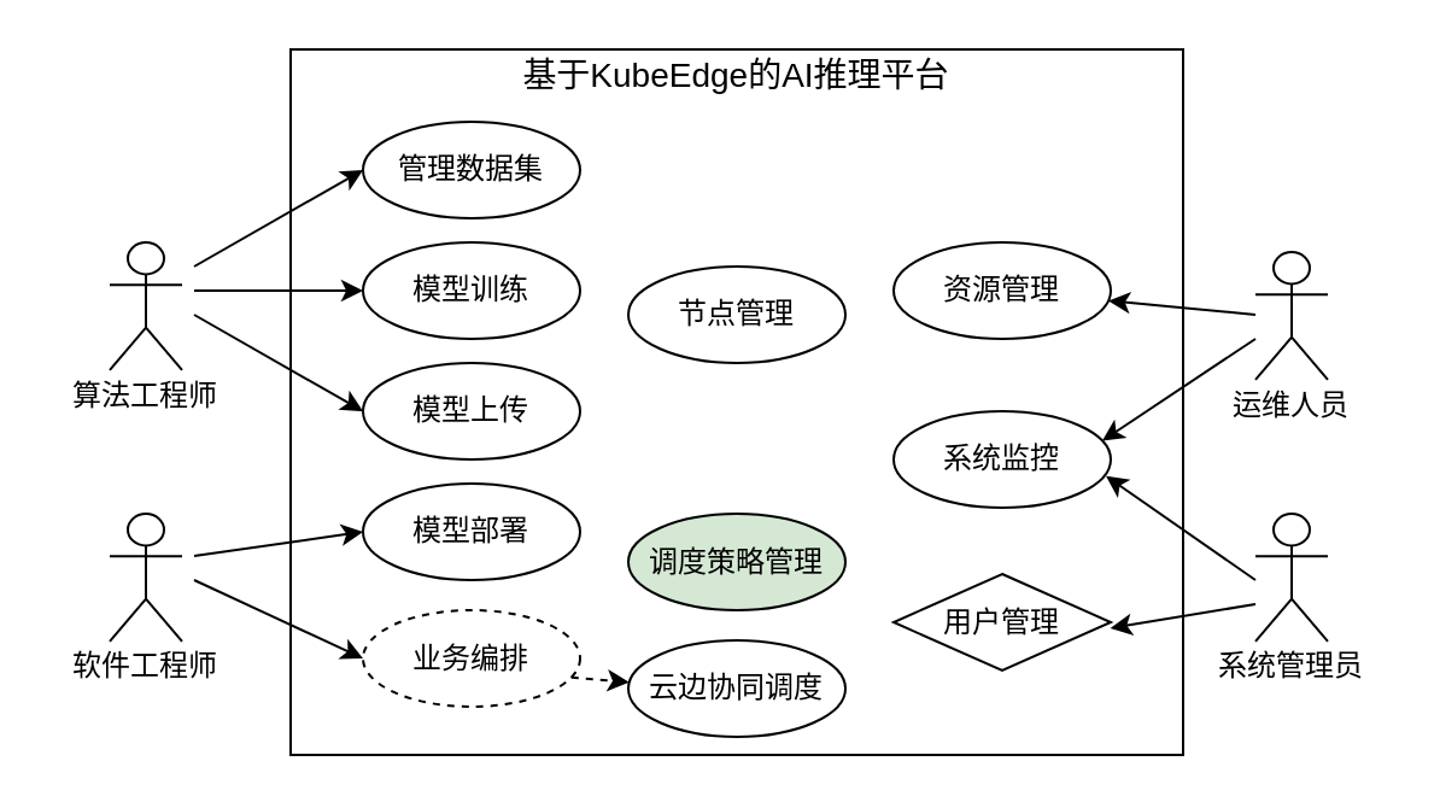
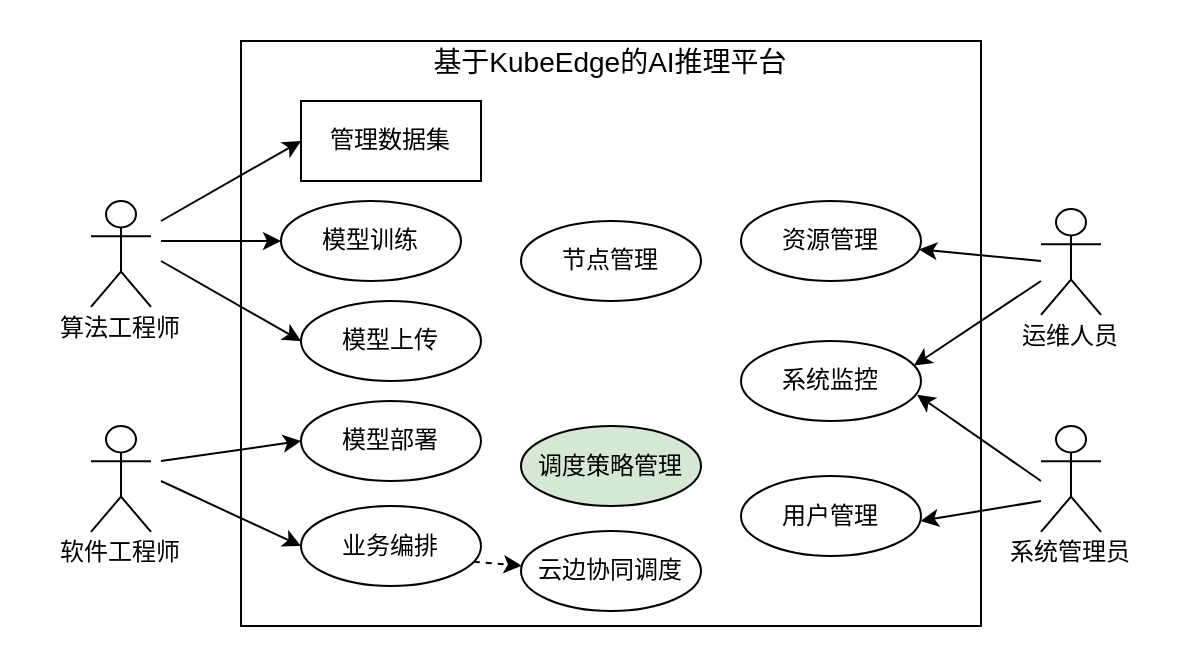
  <mxCell id="0" />
  <mxCell id="1" parent="0" />
  <mxCell id="2" value="" style="rounded=0;whiteSpace=wrap;html=1;" parent="1" vertex="1"><mxGeometry x="120" y="20" width="370" height="292.5" as="geometry" /></mxCell>
  <mxCell id="3" value="" style="group" vertex="1" connectable="0" parent="1"><mxGeometry x="20" y="100" width="80" height="75" as="geometry" /></mxCell>
  <mxCell id="4" value="" style="shape=umlActor;verticalLabelPosition=bottom;verticalAlign=top;html=1;container=0;" parent="3" vertex="1"><mxGeometry x="25" width="30" height="52.941" as="geometry" /></mxCell>
  <mxCell id="5" value="&lt;div&gt;算法工程师&lt;/div&gt;" style="text;html=1;align=center;verticalAlign=middle;whiteSpace=wrap;rounded=0;container=0;" vertex="1" parent="3"><mxGeometry y="52.941" width="80" height="22.059" as="geometry" /></mxCell>
  <mxCell id="6" value="" style="group" vertex="1" connectable="0" parent="1"><mxGeometry x="20" y="212.5" width="80" height="75" as="geometry" /></mxCell>
  <mxCell id="7" value="" style="shape=umlActor;verticalLabelPosition=bottom;verticalAlign=top;html=1;container=0;" vertex="1" parent="6"><mxGeometry x="25" width="30" height="52.941" as="geometry" /></mxCell>
  <mxCell id="8" value="&lt;div&gt;软件工程师&lt;/div&gt;" style="text;html=1;align=center;verticalAlign=middle;whiteSpace=wrap;rounded=0;container=0;" vertex="1" parent="6"><mxGeometry y="52.941" width="80" height="22.059" as="geometry" /></mxCell>
- <mxCell id="9" value="&lt;div&gt;模型训练&lt;/div&gt;" style="ellipse;whiteSpace=wrap;html=1;" vertex="1" parent="1"><mxGeometry x="150" y="100" width="90" height="40" as="geometry" /></mxCell>
- <mxCell id="10" value="&lt;div&gt;管理数据集&lt;/div&gt;" style="ellipse;whiteSpace=wrap;html=1;" vertex="1" parent="1"><mxGeometry x="150" y="50" width="90" height="40" as="geometry" /></mxCell>
+ <mxCell id="9" value="&lt;div&gt;模型训练&lt;/div&gt;" style="ellipse;whiteSpace=wrap;html=1;" vertex="1" parent="1"><mxGeometry x="140" y="100" width="90" height="40" as="geometry" /></mxCell>
+ <mxCell id="10" value="&lt;div&gt;管理数据集&lt;/div&gt;" style="whiteSpace=wrap;html=1;rounded=0;" vertex="1" parent="1"><mxGeometry x="150" y="50" width="90" height="40" as="geometry" /></mxCell>
  <mxCell id="11" value="" style="endArrow=classic;html=1;rounded=0;" edge="1" parent="1" target="9"><mxGeometry width="50" height="50" relative="1" as="geometry"><mxPoint x="80" y="120" as="sourcePoint" /><mxPoint x="260" y="0" as="targetPoint" /></mxGeometry></mxCell>
  <mxCell id="12" value="" style="endArrow=classic;html=1;rounded=0;entryX=0;entryY=0.5;entryDx=0;entryDy=0;" edge="1" parent="1" target="10"><mxGeometry width="50" height="50" relative="1" as="geometry"><mxPoint x="80" y="110" as="sourcePoint" /><mxPoint x="165" y="147" as="targetPoint" /></mxGeometry></mxCell>
  <mxCell id="13" value="模型部署" style="ellipse;whiteSpace=wrap;html=1;" vertex="1" parent="1"><mxGeometry x="150" y="200" width="90" height="40" as="geometry" /></mxCell>
  <mxCell id="14" value="" style="group" vertex="1" connectable="0" parent="1"><mxGeometry x="495" y="104" width="80" height="75" as="geometry" /></mxCell>
  <mxCell id="15" value="" style="shape=umlActor;verticalLabelPosition=bottom;verticalAlign=top;html=1;container=0;" vertex="1" parent="14"><mxGeometry x="25" width="30" height="52.941" as="geometry" /></mxCell>
  <mxCell id="16" value="&lt;div&gt;运维人员&lt;/div&gt;" style="text;html=1;align=center;verticalAlign=middle;whiteSpace=wrap;rounded=0;container=0;" vertex="1" parent="14"><mxGeometry y="52.941" width="80" height="22.059" as="geometry" /></mxCell>
  <mxCell id="17" value="" style="group" vertex="1" connectable="0" parent="1"><mxGeometry x="495" y="212.5" width="80" height="75" as="geometry" /></mxCell>
  <mxCell id="18" value="" style="shape=umlActor;verticalLabelPosition=bottom;verticalAlign=top;html=1;container=0;" vertex="1" parent="17"><mxGeometry x="25" width="30" height="52.941" as="geometry" /></mxCell>
  <mxCell id="19" value="&lt;div&gt;系统管理员&lt;/div&gt;" style="text;html=1;align=center;verticalAlign=middle;whiteSpace=wrap;rounded=0;container=0;" vertex="1" parent="17"><mxGeometry y="52.941" width="80" height="22.059" as="geometry" /></mxCell>
- <mxCell id="20" value="用户管理" style="rhombus;whiteSpace=wrap;html=1;" vertex="1" parent="1"><mxGeometry x="370" y="237.5" width="90" height="40" as="geometry" /></mxCell>
+ <mxCell id="20" value="用户管理" style="ellipse;whiteSpace=wrap;html=1;" vertex="1" parent="1"><mxGeometry x="370" y="237.5" width="90" height="40" as="geometry" /></mxCell>
  <mxCell id="21" value="&lt;div&gt;系统监控&lt;/div&gt;" style="ellipse;whiteSpace=wrap;html=1;" vertex="1" parent="1"><mxGeometry x="370" y="170" width="90" height="40" as="geometry" /></mxCell>
  <mxCell id="22" value="&lt;div&gt;资源管理&lt;/div&gt;" style="ellipse;whiteSpace=wrap;html=1;" vertex="1" parent="1"><mxGeometry x="370" y="100" width="90" height="40" as="geometry" /></mxCell>
  <mxCell id="23" value="&lt;div&gt;节点管理&lt;/div&gt;" style="ellipse;whiteSpace=wrap;html=1;" vertex="1" parent="1"><mxGeometry x="260" y="110" width="90" height="40" as="geometry" /></mxCell>
- <mxCell id="24" value="&lt;div&gt;&lt;span style=&quot;background-color: transparent; color: light-dark(rgb(0, 0, 0), rgb(255, 255, 255));&quot;&gt;业务编排&lt;/span&gt;&lt;/div&gt;" style="ellipse;whiteSpace=wrap;html=1;dashed=1;" vertex="1" parent="1"><mxGeometry x="150" y="252.5" width="90" height="40" as="geometry" /></mxCell>
+ <mxCell id="24" value="&lt;div&gt;&lt;span style=&quot;background-color: transparent; color: light-dark(rgb(0, 0, 0), rgb(255, 255, 255));&quot;&gt;业务编排&lt;/span&gt;&lt;/div&gt;" style="ellipse;whiteSpace=wrap;html=1;" vertex="1" parent="1"><mxGeometry x="150" y="252.5" width="90" height="40" as="geometry" /></mxCell>
  <mxCell id="25" value="" style="endArrow=classic;html=1;rounded=0;entryX=0;entryY=0.5;entryDx=0;entryDy=0;" edge="1" parent="1" target="24"><mxGeometry width="50" height="50" relative="1" as="geometry"><mxPoint x="80" y="240" as="sourcePoint" /><mxPoint x="160" y="120" as="targetPoint" /></mxGeometry></mxCell>
  <mxCell id="26" value="" style="endArrow=classic;html=1;rounded=0;entryX=0;entryY=0.5;entryDx=0;entryDy=0;" edge="1" parent="1" target="13"><mxGeometry width="50" height="50" relative="1" as="geometry"><mxPoint x="80" y="230" as="sourcePoint" /><mxPoint x="160" y="245" as="targetPoint" /></mxGeometry></mxCell>
  <mxCell id="27" value="&lt;div&gt;模型上传&lt;/div&gt;" style="ellipse;whiteSpace=wrap;html=1;" vertex="1" parent="1"><mxGeometry x="150" y="150" width="90" height="40" as="geometry" /></mxCell>
  <mxCell id="28" value="&lt;div&gt;云边协同调度&lt;/div&gt;" style="ellipse;whiteSpace=wrap;html=1;" vertex="1" parent="1"><mxGeometry x="260" y="265" width="90" height="40" as="geometry" /></mxCell>
  <mxCell id="29" value="&lt;div&gt;调度策略管理&lt;/div&gt;" style="ellipse;whiteSpace=wrap;html=1;fillColor=#d5e8d4;" vertex="1" parent="1"><mxGeometry x="260" y="212.5" width="90" height="40" as="geometry" /></mxCell>
  <mxCell id="30" value="" style="endArrow=classic;html=1;rounded=0;entryX=0;entryY=0.5;entryDx=0;entryDy=0;" edge="1" parent="1" target="27"><mxGeometry width="50" height="50" relative="1" as="geometry"><mxPoint x="80" y="130" as="sourcePoint" /><mxPoint x="160" y="130" as="targetPoint" /></mxGeometry></mxCell>
  <mxCell id="31" value="" style="endArrow=classic;html=1;rounded=0;" edge="1" parent="1" target="22"><mxGeometry width="50" height="50" relative="1" as="geometry"><mxPoint x="520" y="130" as="sourcePoint" /><mxPoint x="160" y="130" as="targetPoint" /></mxGeometry></mxCell>
  <mxCell id="32" value="" style="endArrow=classic;html=1;rounded=0;entryX=0.961;entryY=0.307;entryDx=0;entryDy=0;entryPerimeter=0;" edge="1" parent="1" target="21"><mxGeometry width="50" height="50" relative="1" as="geometry"><mxPoint x="520" y="140" as="sourcePoint" /><mxPoint x="479" y="130" as="targetPoint" /></mxGeometry></mxCell>
  <mxCell id="33" value="" style="endArrow=classic;html=1;rounded=0;exitX=0.96;exitY=0.697;exitDx=0;exitDy=0;exitPerimeter=0;dashed=1;" edge="1" parent="1" source="24" target="28"><mxGeometry width="50" height="50" relative="1" as="geometry"><mxPoint x="239" y="227" as="sourcePoint" /><mxPoint x="272" y="214" as="targetPoint" /></mxGeometry></mxCell>
  <mxCell id="34" value="" style="endArrow=classic;html=1;rounded=0;entryX=0.978;entryY=0.672;entryDx=0;entryDy=0;entryPerimeter=0;" edge="1" parent="1" target="21"><mxGeometry width="50" height="50" relative="1" as="geometry"><mxPoint x="520" y="240" as="sourcePoint" /><mxPoint x="455.14" y="198.88" as="targetPoint" /></mxGeometry></mxCell>
  <mxCell id="35" value="" style="endArrow=classic;html=1;rounded=0;entryX=0.998;entryY=0.561;entryDx=0;entryDy=0;entryPerimeter=0;" edge="1" parent="1" target="20"><mxGeometry width="50" height="50" relative="1" as="geometry"><mxPoint x="520" y="250" as="sourcePoint" /><mxPoint x="465.14" y="208.88" as="targetPoint" /></mxGeometry></mxCell>
  <mxCell id="36" value="&lt;font style=&quot;font-size: 14px;&quot;&gt;基于KubeEdge的AI推理平台&lt;/font&gt;" style="text;html=1;align=center;verticalAlign=middle;whiteSpace=wrap;rounded=0;container=0;" vertex="1" parent="1"><mxGeometry x="205" y="20" width="200" height="22.06" as="geometry" /></mxCell>
